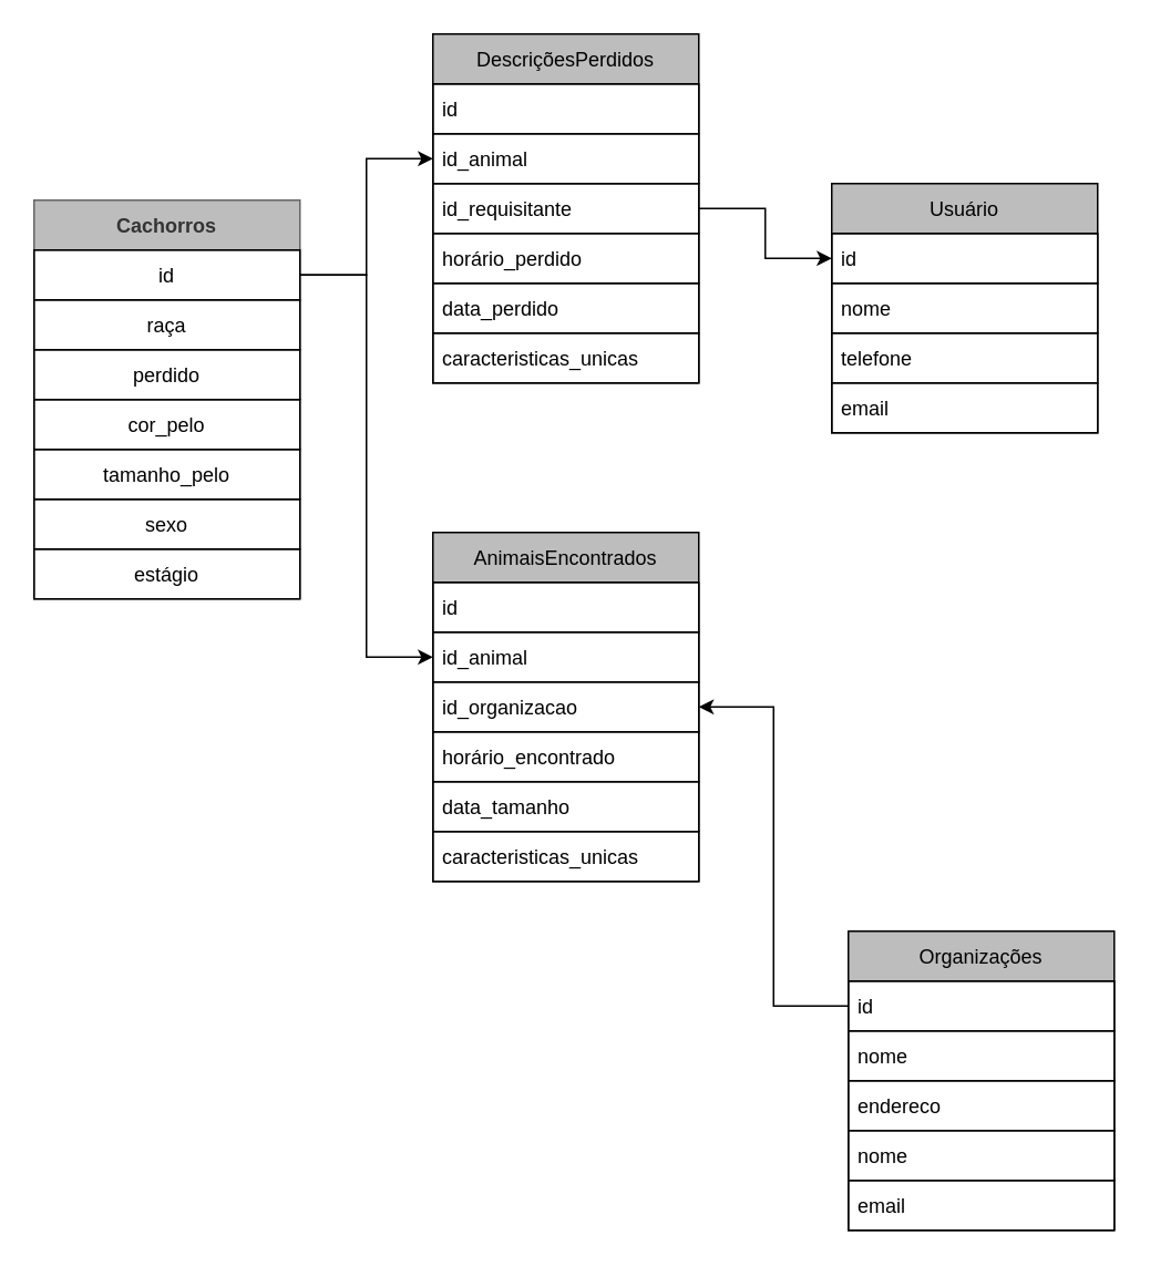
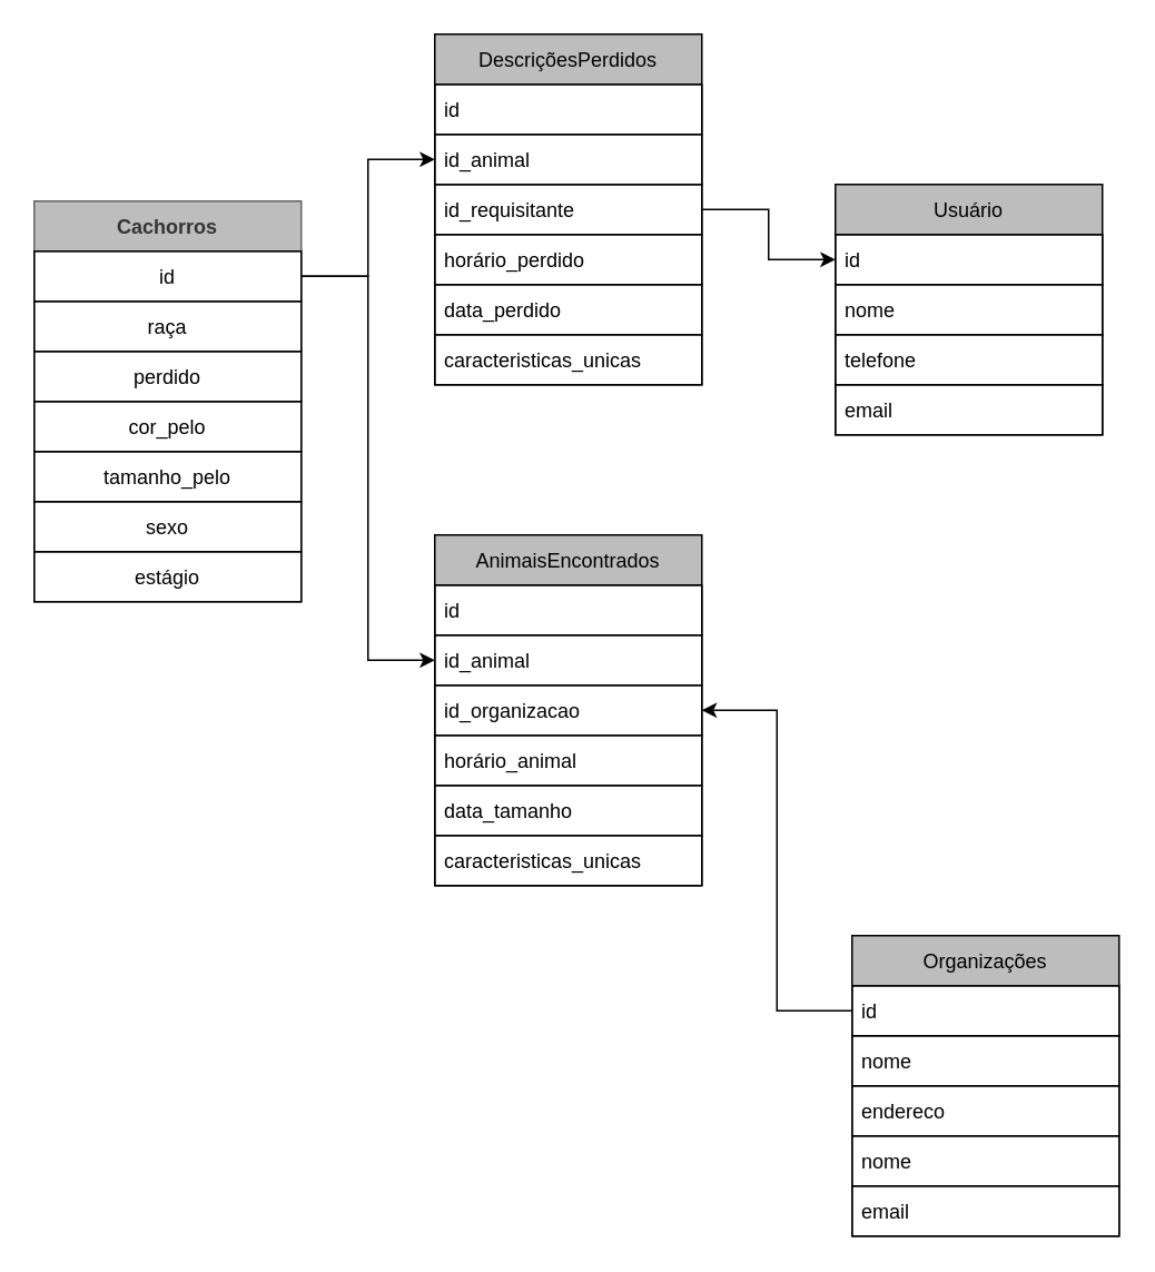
  <mxCell id="0" />
  <mxCell id="1" parent="0" />
  <mxCell id="2" value="Cachorros" style="swimlane;fontStyle=1;childLayout=stackLayout;horizontal=1;startSize=30;horizontalStack=0;resizeParent=1;resizeParentMax=0;resizeLast=0;collapsible=1;marginBottom=0;fillColor=#BDBDBD;fontColor=#333333;strokeColor=#666666;gradientColor=none;" vertex="1" parent="1"><mxGeometry x="20" y="120" width="160" height="240" as="geometry" /></mxCell>
  <mxCell id="3" value="id" style="text;strokeColor=default;fillColor=none;align=center;verticalAlign=middle;spacingLeft=4;spacingRight=4;overflow=hidden;points=[[0,0.5],[1,0.5]];portConstraint=eastwest;rotatable=0;" vertex="1" parent="2"><mxGeometry y="30" width="160" height="30" as="geometry" /></mxCell>
  <mxCell id="4" value="raça" style="text;strokeColor=default;fillColor=none;align=center;verticalAlign=middle;spacingLeft=4;spacingRight=4;overflow=hidden;points=[[0,0.5],[1,0.5]];portConstraint=eastwest;rotatable=0;" vertex="1" parent="2"><mxGeometry y="60" width="160" height="30" as="geometry" /></mxCell>
  <mxCell id="5" value="perdido" style="text;strokeColor=default;fillColor=none;align=center;verticalAlign=middle;spacingLeft=4;spacingRight=4;overflow=hidden;points=[[0,0.5],[1,0.5]];portConstraint=eastwest;rotatable=0;" vertex="1" parent="2"><mxGeometry y="90" width="160" height="30" as="geometry" /></mxCell>
  <mxCell id="6" value="cor_pelo" style="text;strokeColor=default;fillColor=none;align=center;verticalAlign=middle;spacingLeft=4;spacingRight=4;overflow=hidden;points=[[0,0.5],[1,0.5]];portConstraint=eastwest;rotatable=0;" vertex="1" parent="2"><mxGeometry y="120" width="160" height="30" as="geometry" /></mxCell>
  <mxCell id="7" value="tamanho_pelo" style="text;strokeColor=default;fillColor=none;align=center;verticalAlign=middle;spacingLeft=4;spacingRight=4;overflow=hidden;points=[[0,0.5],[1,0.5]];portConstraint=eastwest;rotatable=0;" vertex="1" parent="2"><mxGeometry y="150" width="160" height="30" as="geometry" /></mxCell>
  <mxCell id="8" value="sexo" style="text;strokeColor=default;fillColor=none;align=center;verticalAlign=middle;spacingLeft=4;spacingRight=4;overflow=hidden;points=[[0,0.5],[1,0.5]];portConstraint=eastwest;rotatable=0;" vertex="1" parent="2"><mxGeometry y="180" width="160" height="30" as="geometry" /></mxCell>
  <mxCell id="9" value="estágio" style="text;strokeColor=default;fillColor=none;align=center;verticalAlign=middle;spacingLeft=4;spacingRight=4;overflow=hidden;points=[[0,0.5],[1,0.5]];portConstraint=eastwest;rotatable=0;" vertex="1" parent="2"><mxGeometry y="210" width="160" height="30" as="geometry" /></mxCell>
  <mxCell id="10" value="Usuário" style="swimlane;fontStyle=0;childLayout=stackLayout;horizontal=1;startSize=30;horizontalStack=0;resizeParent=1;resizeParentMax=0;resizeLast=0;collapsible=1;marginBottom=0;strokeColor=default;fillColor=#BDBDBD;gradientColor=none;" vertex="1" parent="1"><mxGeometry x="500" y="110" width="160" height="150" as="geometry" /></mxCell>
  <mxCell id="11" value="id" style="text;strokeColor=default;fillColor=none;align=left;verticalAlign=middle;spacingLeft=4;spacingRight=4;overflow=hidden;points=[[0,0.5],[1,0.5]];portConstraint=eastwest;rotatable=0;" vertex="1" parent="10"><mxGeometry y="30" width="160" height="30" as="geometry" /></mxCell>
  <mxCell id="12" value="nome" style="text;strokeColor=default;fillColor=none;align=left;verticalAlign=middle;spacingLeft=4;spacingRight=4;overflow=hidden;points=[[0,0.5],[1,0.5]];portConstraint=eastwest;rotatable=0;" vertex="1" parent="10"><mxGeometry y="60" width="160" height="30" as="geometry" /></mxCell>
  <mxCell id="13" value="telefone" style="text;strokeColor=default;fillColor=none;align=left;verticalAlign=middle;spacingLeft=4;spacingRight=4;overflow=hidden;points=[[0,0.5],[1,0.5]];portConstraint=eastwest;rotatable=0;" vertex="1" parent="10"><mxGeometry y="90" width="160" height="30" as="geometry" /></mxCell>
  <mxCell id="14" value="email" style="text;strokeColor=default;fillColor=none;align=left;verticalAlign=middle;spacingLeft=4;spacingRight=4;overflow=hidden;points=[[0,0.5],[1,0.5]];portConstraint=eastwest;rotatable=0;" vertex="1" parent="10"><mxGeometry y="120" width="160" height="30" as="geometry" /></mxCell>
  <mxCell id="15" style="edgeStyle=orthogonalEdgeStyle;rounded=0;orthogonalLoop=1;jettySize=auto;html=1;exitX=1;exitY=0.5;exitDx=0;exitDy=0;entryX=0;entryY=0.5;entryDx=0;entryDy=0;" edge="1" parent="1" source="16" target="11"><mxGeometry relative="1" as="geometry" /></mxCell>
  <mxCell id="16" value="DescriçõesPerdidos" style="swimlane;fontStyle=0;childLayout=stackLayout;horizontal=1;startSize=30;horizontalStack=0;resizeParent=1;resizeParentMax=0;resizeLast=0;collapsible=1;marginBottom=0;strokeColor=default;fillColor=#BDBDBD;gradientColor=none;" vertex="1" parent="1"><mxGeometry x="260" y="20" width="160" height="210" as="geometry" /></mxCell>
  <mxCell id="17" value="id" style="text;strokeColor=default;fillColor=none;align=left;verticalAlign=middle;spacingLeft=4;spacingRight=4;overflow=hidden;points=[[0,0.5],[1,0.5]];portConstraint=eastwest;rotatable=0;" vertex="1" parent="16"><mxGeometry y="30" width="160" height="30" as="geometry" /></mxCell>
  <mxCell id="18" value="id_animal" style="text;strokeColor=default;fillColor=none;align=left;verticalAlign=middle;spacingLeft=4;spacingRight=4;overflow=hidden;points=[[0,0.5],[1,0.5]];portConstraint=eastwest;rotatable=0;" vertex="1" parent="16"><mxGeometry y="60" width="160" height="30" as="geometry" /></mxCell>
  <mxCell id="19" value="id_requisitante" style="text;strokeColor=default;fillColor=none;align=left;verticalAlign=middle;spacingLeft=4;spacingRight=4;overflow=hidden;points=[[0,0.5],[1,0.5]];portConstraint=eastwest;rotatable=0;" vertex="1" parent="16"><mxGeometry y="90" width="160" height="30" as="geometry" /></mxCell>
  <mxCell id="20" value="horário_perdido" style="text;strokeColor=default;fillColor=none;align=left;verticalAlign=middle;spacingLeft=4;spacingRight=4;overflow=hidden;points=[[0,0.5],[1,0.5]];portConstraint=eastwest;rotatable=0;" vertex="1" parent="16"><mxGeometry y="120" width="160" height="30" as="geometry" /></mxCell>
  <mxCell id="21" value="data_perdido" style="text;strokeColor=default;fillColor=none;align=left;verticalAlign=middle;spacingLeft=4;spacingRight=4;overflow=hidden;points=[[0,0.5],[1,0.5]];portConstraint=eastwest;rotatable=0;" vertex="1" parent="16"><mxGeometry y="150" width="160" height="30" as="geometry" /></mxCell>
  <mxCell id="22" value="caracteristicas_unicas" style="text;strokeColor=default;fillColor=none;align=left;verticalAlign=middle;spacingLeft=4;spacingRight=4;overflow=hidden;points=[[0,0.5],[1,0.5]];portConstraint=eastwest;rotatable=0;" vertex="1" parent="16"><mxGeometry y="180" width="160" height="30" as="geometry" /></mxCell>
  <mxCell id="23" value="AnimaisEncontrados" style="swimlane;fontStyle=0;childLayout=stackLayout;horizontal=1;startSize=30;horizontalStack=0;resizeParent=1;resizeParentMax=0;resizeLast=0;collapsible=1;marginBottom=0;strokeColor=default;fillColor=#BDBDBD;gradientColor=none;" vertex="1" parent="1"><mxGeometry x="260" y="320" width="160" height="210" as="geometry" /></mxCell>
  <mxCell id="24" value="id" style="text;strokeColor=default;fillColor=none;align=left;verticalAlign=middle;spacingLeft=4;spacingRight=4;overflow=hidden;points=[[0,0.5],[1,0.5]];portConstraint=eastwest;rotatable=0;" vertex="1" parent="23"><mxGeometry y="30" width="160" height="30" as="geometry" /></mxCell>
  <mxCell id="25" value="id_animal" style="text;strokeColor=default;fillColor=none;align=left;verticalAlign=middle;spacingLeft=4;spacingRight=4;overflow=hidden;points=[[0,0.5],[1,0.5]];portConstraint=eastwest;rotatable=0;" vertex="1" parent="23"><mxGeometry y="60" width="160" height="30" as="geometry" /></mxCell>
  <mxCell id="26" value="id_organizacao" style="text;strokeColor=default;fillColor=none;align=left;verticalAlign=middle;spacingLeft=4;spacingRight=4;overflow=hidden;points=[[0,0.5],[1,0.5]];portConstraint=eastwest;rotatable=0;" vertex="1" parent="23"><mxGeometry y="90" width="160" height="30" as="geometry" /></mxCell>
- <mxCell id="27" value="horário_encontrado" style="text;strokeColor=default;fillColor=none;align=left;verticalAlign=middle;spacingLeft=4;spacingRight=4;overflow=hidden;points=[[0,0.5],[1,0.5]];portConstraint=eastwest;rotatable=0;" vertex="1" parent="23"><mxGeometry y="120" width="160" height="30" as="geometry" /></mxCell>
+ <mxCell id="27" value="horário_animal" style="text;strokeColor=default;fillColor=none;align=left;verticalAlign=middle;spacingLeft=4;spacingRight=4;overflow=hidden;points=[[0,0.5],[1,0.5]];portConstraint=eastwest;rotatable=0;" vertex="1" parent="23"><mxGeometry y="120" width="160" height="30" as="geometry" /></mxCell>
  <mxCell id="28" value="data_tamanho" style="text;strokeColor=default;fillColor=none;align=left;verticalAlign=middle;spacingLeft=4;spacingRight=4;overflow=hidden;points=[[0,0.5],[1,0.5]];portConstraint=eastwest;rotatable=0;" vertex="1" parent="23"><mxGeometry y="150" width="160" height="30" as="geometry" /></mxCell>
  <mxCell id="29" value="caracteristicas_unicas" style="text;strokeColor=default;fillColor=none;align=left;verticalAlign=middle;spacingLeft=4;spacingRight=4;overflow=hidden;points=[[0,0.5],[1,0.5]];portConstraint=eastwest;rotatable=0;" vertex="1" parent="23"><mxGeometry y="180" width="160" height="30" as="geometry" /></mxCell>
  <mxCell id="30" value="Organizações" style="swimlane;fontStyle=0;childLayout=stackLayout;horizontal=1;startSize=30;horizontalStack=0;resizeParent=1;resizeParentMax=0;resizeLast=0;collapsible=1;marginBottom=0;strokeColor=default;fillColor=#BDBDBD;gradientColor=none;" vertex="1" parent="1"><mxGeometry x="510" y="560" width="160" height="180" as="geometry" /></mxCell>
  <mxCell id="31" value="id" style="text;strokeColor=default;fillColor=none;align=left;verticalAlign=middle;spacingLeft=4;spacingRight=4;overflow=hidden;points=[[0,0.5],[1,0.5]];portConstraint=eastwest;rotatable=0;" vertex="1" parent="30"><mxGeometry y="30" width="160" height="30" as="geometry" /></mxCell>
  <mxCell id="32" value="nome" style="text;strokeColor=default;fillColor=none;align=left;verticalAlign=middle;spacingLeft=4;spacingRight=4;overflow=hidden;points=[[0,0.5],[1,0.5]];portConstraint=eastwest;rotatable=0;" vertex="1" parent="30"><mxGeometry y="60" width="160" height="30" as="geometry" /></mxCell>
  <mxCell id="33" value="endereco" style="text;strokeColor=default;fillColor=none;align=left;verticalAlign=middle;spacingLeft=4;spacingRight=4;overflow=hidden;points=[[0,0.5],[1,0.5]];portConstraint=eastwest;rotatable=0;" vertex="1" parent="30"><mxGeometry y="90" width="160" height="30" as="geometry" /></mxCell>
  <mxCell id="34" value="nome" style="text;strokeColor=default;fillColor=none;align=left;verticalAlign=middle;spacingLeft=4;spacingRight=4;overflow=hidden;points=[[0,0.5],[1,0.5]];portConstraint=eastwest;rotatable=0;" vertex="1" parent="30"><mxGeometry y="120" width="160" height="30" as="geometry" /></mxCell>
  <mxCell id="35" value="email" style="text;strokeColor=default;fillColor=none;align=left;verticalAlign=middle;spacingLeft=4;spacingRight=4;overflow=hidden;points=[[0,0.5],[1,0.5]];portConstraint=eastwest;rotatable=0;" vertex="1" parent="30"><mxGeometry y="150" width="160" height="30" as="geometry" /></mxCell>
  <mxCell id="36" style="edgeStyle=orthogonalEdgeStyle;rounded=0;orthogonalLoop=1;jettySize=auto;html=1;exitX=1;exitY=0.5;exitDx=0;exitDy=0;entryX=0;entryY=0.5;entryDx=0;entryDy=0;" edge="1" parent="1" source="3" target="25"><mxGeometry relative="1" as="geometry" /></mxCell>
  <mxCell id="37" style="edgeStyle=orthogonalEdgeStyle;rounded=0;orthogonalLoop=1;jettySize=auto;html=1;exitX=0;exitY=0.5;exitDx=0;exitDy=0;entryX=1;entryY=0.5;entryDx=0;entryDy=0;" edge="1" parent="1" source="31" target="26"><mxGeometry relative="1" as="geometry" /></mxCell>
  <mxCell id="38" style="edgeStyle=orthogonalEdgeStyle;rounded=0;orthogonalLoop=1;jettySize=auto;html=1;exitX=1;exitY=0.5;exitDx=0;exitDy=0;entryX=0;entryY=0.5;entryDx=0;entryDy=0;" edge="1" parent="1" source="3" target="18"><mxGeometry relative="1" as="geometry" /></mxCell>
